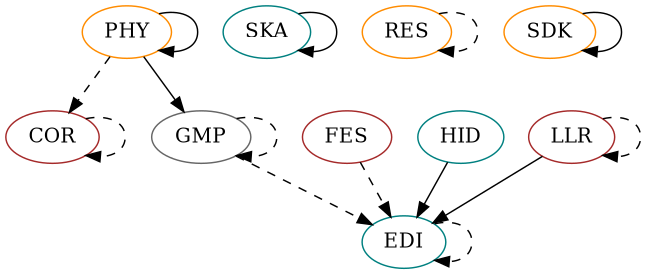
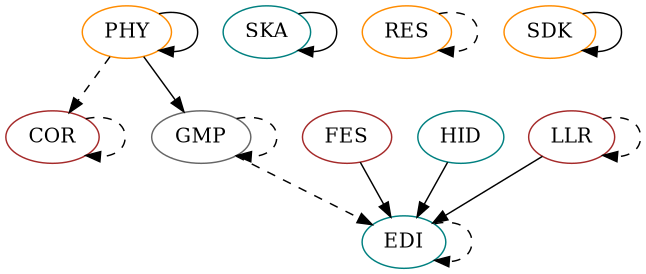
  digraph {
    node [color=brown]
    edge [style=dashed]
    COR
    GMP [color=gray40]
    EDI [color=teal]
    PHY [color=darkorange]
    FES
    HID [color=teal]
    LLR
    SKA [color=teal]
    RES [color=darkorange]
    SDK [color=darkorange]
    COR -> COR
    GMP -> GMP
    GMP -> EDI
    EDI -> EDI
    PHY -> COR
    PHY -> GMP [style=solid]
    PHY -> PHY [style=solid]
-   FES -> EDI
+   FES -> EDI [style=solid]
    HID -> EDI [style=solid]
    LLR -> EDI [style=solid]
    LLR -> LLR
    SKA -> SKA [style=solid]
    RES -> RES
    SDK -> SDK [style=solid]
  }
